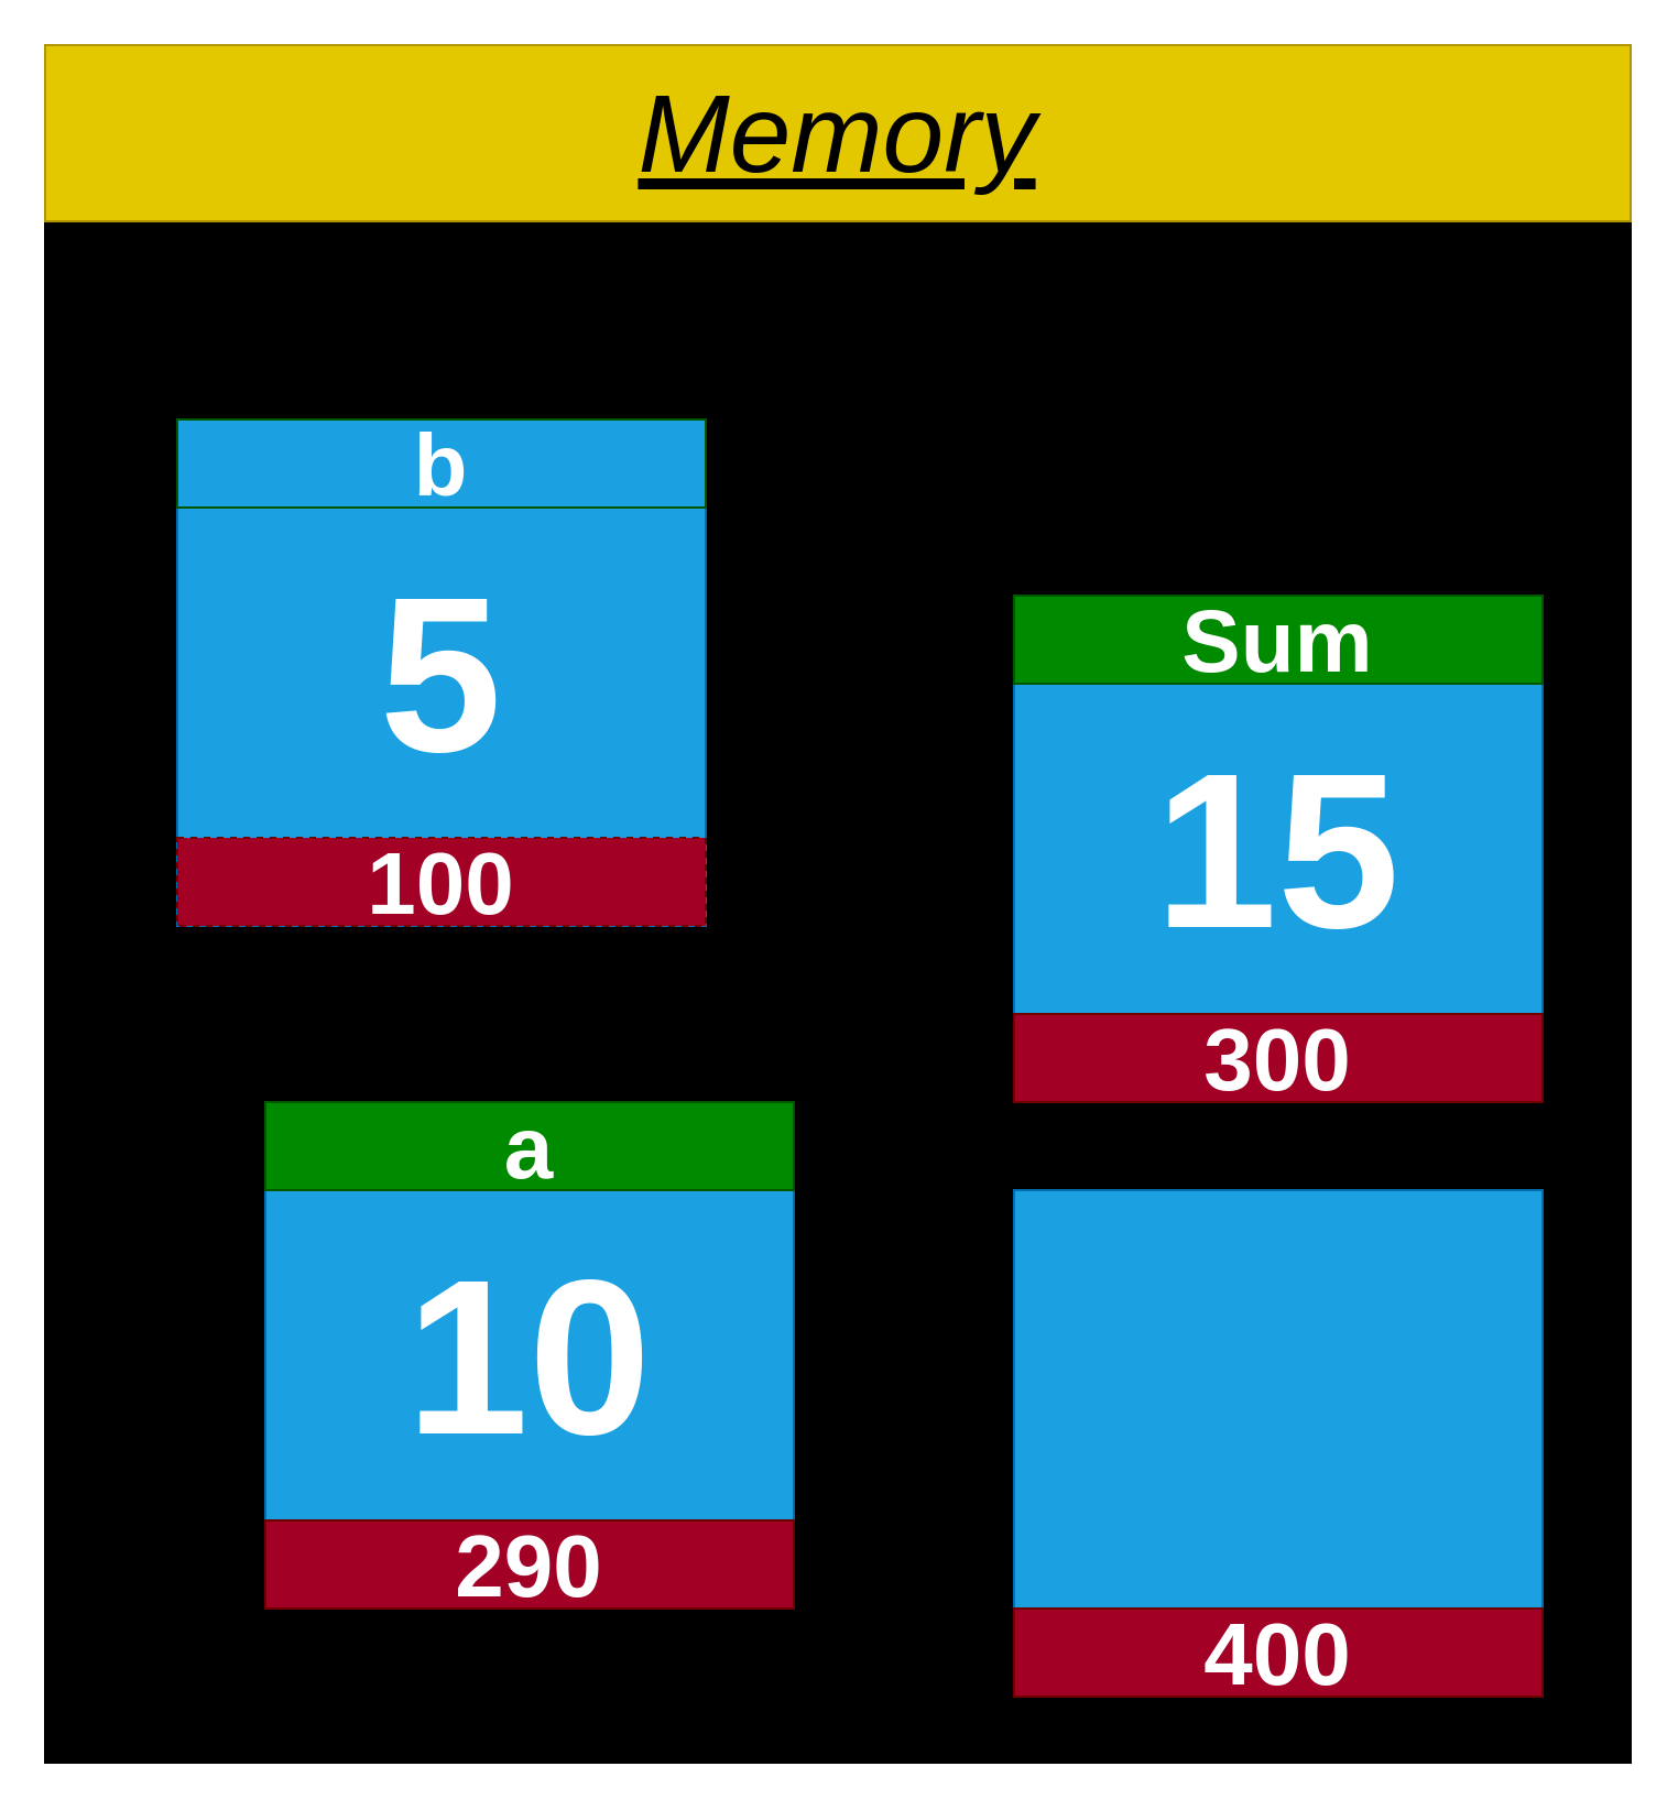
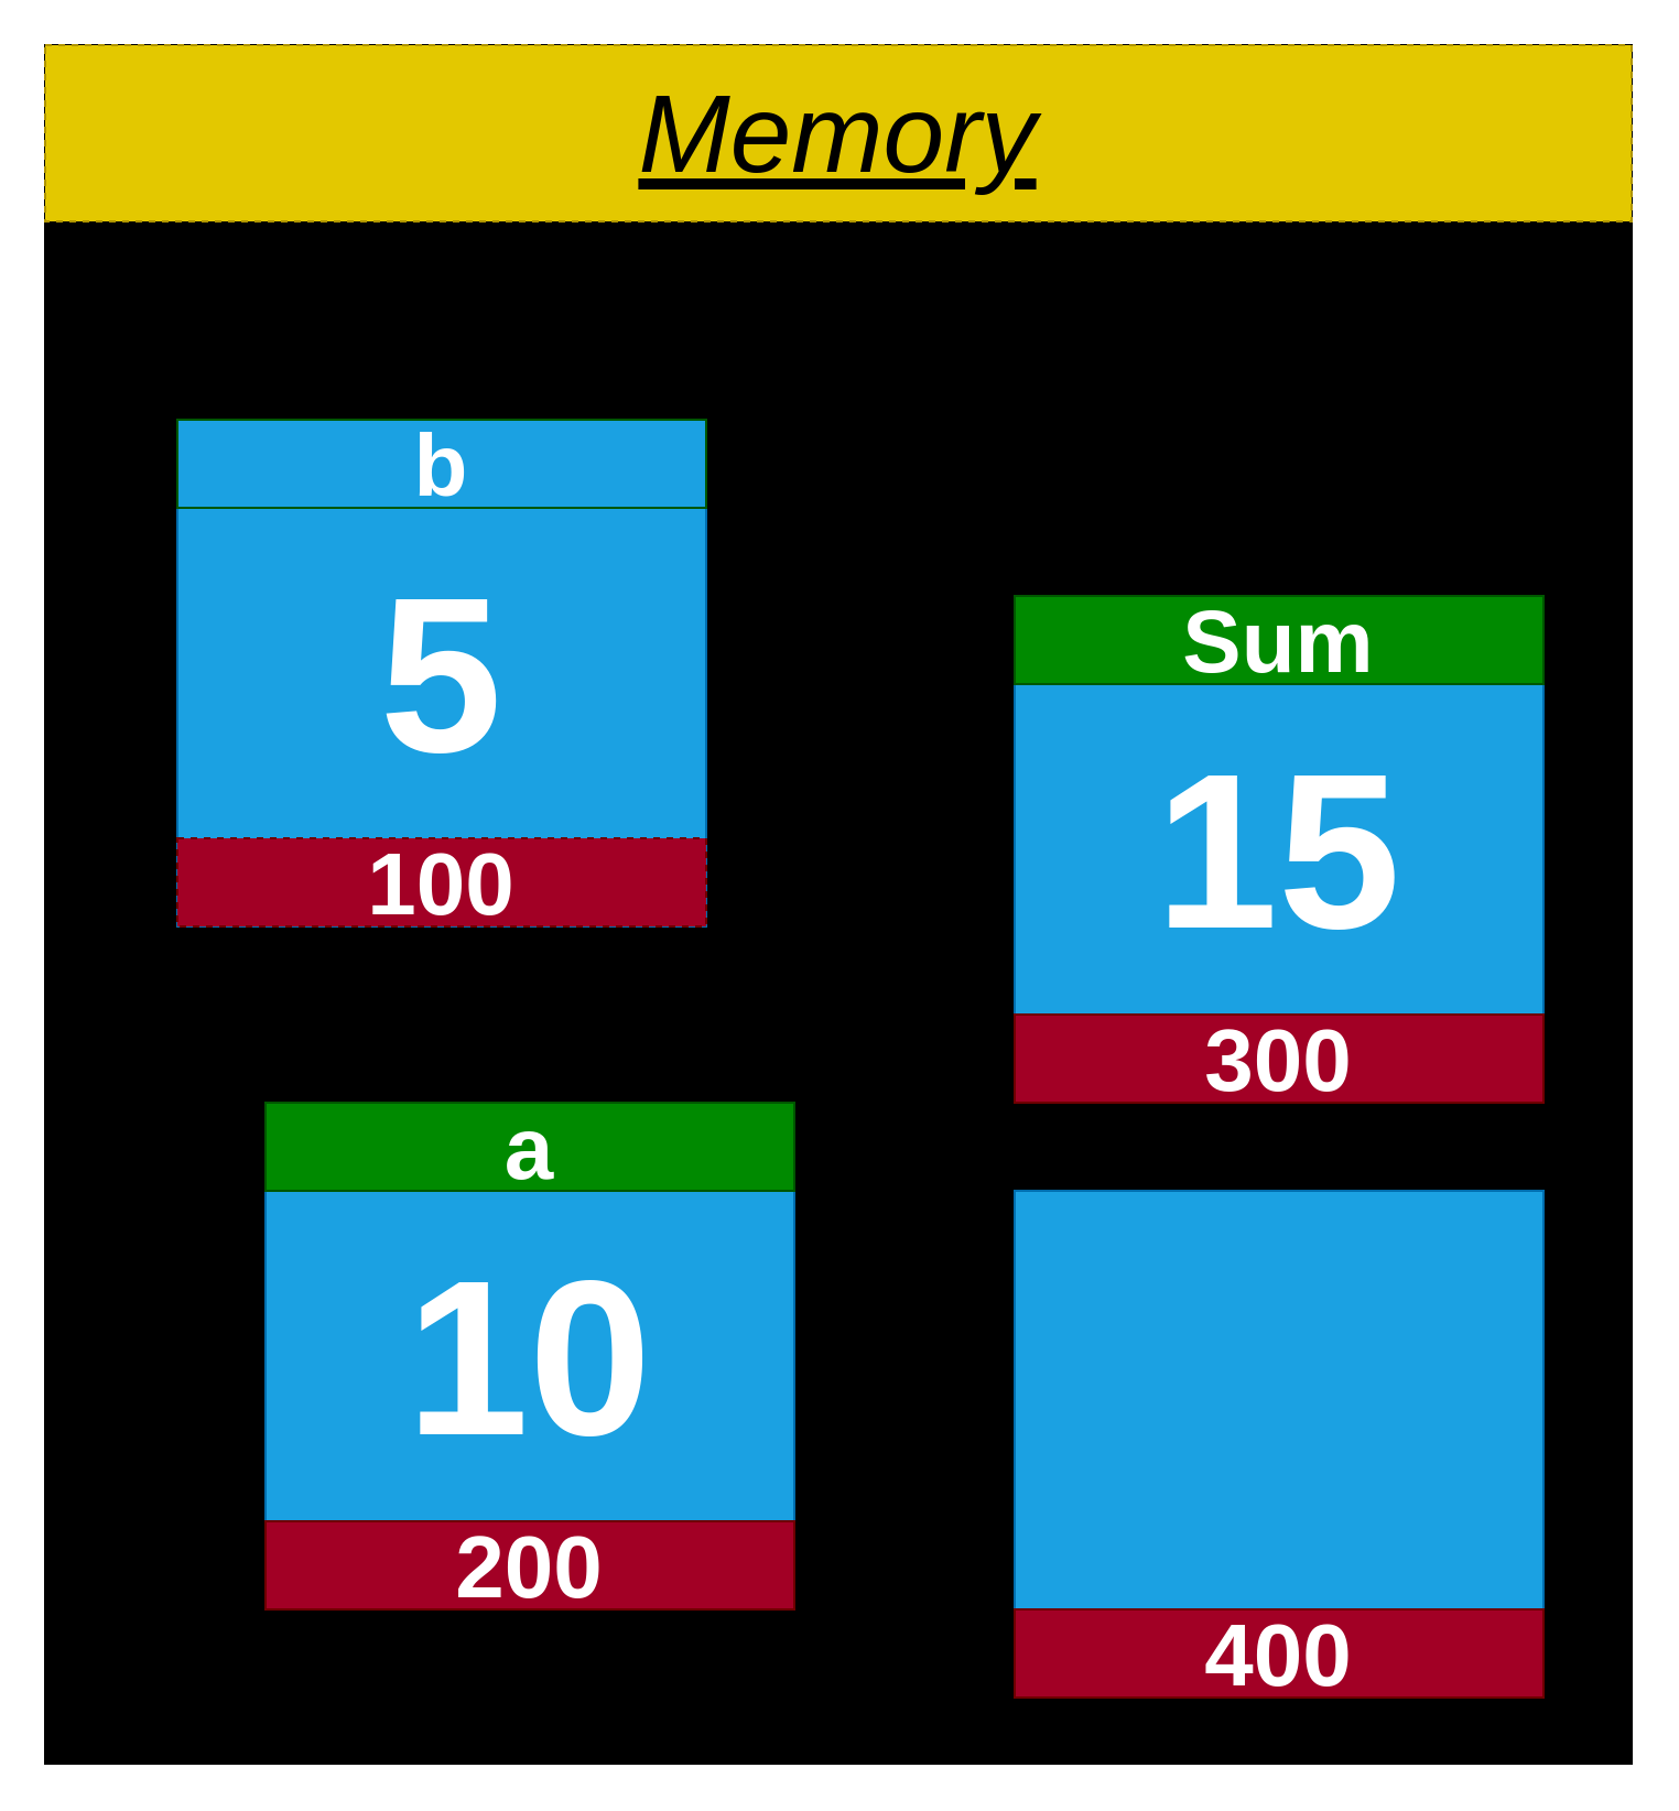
  <mxCell id="0" />
  <mxCell id="1" parent="0" />
  <mxCell id="2" value="" style="rounded=0;whiteSpace=wrap;html=1;fillColor=#000000;" parent="1" vertex="1"><mxGeometry x="20" width="720" height="780" as="geometry" y="20" /></mxCell>
- <mxCell id="3" value="&lt;u&gt;&lt;i&gt;Memory&lt;/i&gt;&lt;/u&gt;" style="rounded=0;whiteSpace=wrap;html=1;fontSize=50;fillColor=#e3c800;fontColor=#000000;strokeColor=#B09500;" parent="1" vertex="1"><mxGeometry x="20" width="720" height="80" as="geometry" y="20" /></mxCell>
+ <mxCell id="3" value="&lt;u&gt;&lt;i&gt;Memory&lt;/i&gt;&lt;/u&gt;" style="rounded=0;whiteSpace=wrap;html=1;fontSize=50;fillColor=#e3c800;fontColor=#000000;strokeColor=#B09500;dashed=1;" parent="1" vertex="1"><mxGeometry x="20" width="720" height="80" as="geometry" y="20" /></mxCell>
  <mxCell id="4" value="&lt;b&gt;&lt;font style=&quot;font-size: 100px;&quot;&gt;5&lt;/font&gt;&lt;/b&gt;" style="rounded=0;whiteSpace=wrap;html=1;fillColor=#1ba1e2;fontColor=#ffffff;strokeColor=#006EAF;" parent="1" vertex="1"><mxGeometry x="80" y="190" width="240" height="230" as="geometry" /></mxCell>
  <mxCell id="5" value="&lt;b&gt;&lt;font style=&quot;font-size: 40px;&quot;&gt;100&lt;/font&gt;&lt;/b&gt;" style="rounded=0;whiteSpace=wrap;html=1;fillColor=#a20025;fontColor=#ffffff;strokeColor=#6F0000;dashed=1;" parent="1" vertex="1"><mxGeometry x="80" y="380" width="240" height="40" as="geometry" /></mxCell>
  <mxCell id="6" value="&lt;font style=&quot;font-size: 40px;&quot;&gt;&lt;b&gt;b&lt;/b&gt;&lt;/font&gt;" style="rounded=0;whiteSpace=wrap;html=1;fillColor=#1ba1e2;fontColor=#ffffff;strokeColor=#005700;" parent="1" vertex="1"><mxGeometry x="80" y="190" width="240" height="40" as="geometry" /></mxCell>
  <mxCell id="7" value="&lt;b&gt;&lt;font style=&quot;font-size: 100px;&quot;&gt;10&lt;/font&gt;&lt;/b&gt;" style="rounded=0;whiteSpace=wrap;html=1;fillColor=#1ba1e2;fontColor=#ffffff;strokeColor=#006EAF;" parent="1" vertex="1"><mxGeometry x="120" y="500" width="240" height="230" as="geometry" /></mxCell>
- <mxCell id="8" value="&lt;b&gt;&lt;font style=&quot;font-size: 40px;&quot;&gt;290&lt;/font&gt;&lt;/b&gt;" style="rounded=0;whiteSpace=wrap;html=1;fillColor=#a20025;fontColor=#ffffff;strokeColor=#6F0000;" parent="1" vertex="1"><mxGeometry x="120" y="690" width="240" height="40" as="geometry" /></mxCell>
+ <mxCell id="8" value="&lt;b&gt;&lt;font style=&quot;font-size: 40px;&quot;&gt;200&lt;/font&gt;&lt;/b&gt;" style="rounded=0;whiteSpace=wrap;html=1;fillColor=#a20025;fontColor=#ffffff;strokeColor=#6F0000;" parent="1" vertex="1"><mxGeometry x="120" y="690" width="240" height="40" as="geometry" /></mxCell>
  <mxCell id="9" value="&lt;font style=&quot;font-size: 40px;&quot;&gt;&lt;b&gt;a&lt;/b&gt;&lt;/font&gt;" style="rounded=0;whiteSpace=wrap;html=1;fillColor=#008a00;fontColor=#ffffff;strokeColor=#005700;" parent="1" vertex="1"><mxGeometry x="120" y="500" width="240" height="40" as="geometry" /></mxCell>
  <mxCell id="10" value="&lt;b&gt;&lt;font style=&quot;font-size: 100px;&quot;&gt;15&lt;/font&gt;&lt;/b&gt;" style="rounded=0;whiteSpace=wrap;html=1;fillColor=#1ba1e2;fontColor=#ffffff;strokeColor=#006EAF;" parent="1" vertex="1"><mxGeometry x="460" y="270" width="240" height="230" as="geometry" /></mxCell>
  <mxCell id="11" value="&lt;b&gt;&lt;font style=&quot;font-size: 40px;&quot;&gt;300&lt;/font&gt;&lt;/b&gt;" style="rounded=0;whiteSpace=wrap;html=1;fillColor=#a20025;fontColor=#ffffff;strokeColor=#6F0000;" parent="1" vertex="1"><mxGeometry x="460" y="460" width="240" height="40" as="geometry" /></mxCell>
  <mxCell id="12" value="&lt;font style=&quot;font-size: 40px;&quot;&gt;&lt;b&gt;Sum&lt;/b&gt;&lt;/font&gt;" style="rounded=0;whiteSpace=wrap;html=1;fillColor=#008a00;fontColor=#ffffff;strokeColor=#005700;" parent="1" vertex="1"><mxGeometry x="460" y="270" width="240" height="40" as="geometry" /></mxCell>
  <mxCell id="13" value="" style="rounded=0;whiteSpace=wrap;html=1;fillColor=#1ba1e2;fontColor=#ffffff;strokeColor=#006EAF;" parent="1" vertex="1"><mxGeometry x="460" y="540" width="240" height="230" as="geometry" /></mxCell>
  <mxCell id="14" value="&lt;b&gt;&lt;font style=&quot;font-size: 40px;&quot;&gt;400&lt;/font&gt;&lt;/b&gt;" style="rounded=0;whiteSpace=wrap;html=1;fillColor=#a20025;fontColor=#ffffff;strokeColor=#6F0000;" parent="1" vertex="1"><mxGeometry x="460" y="730" width="240" height="40" as="geometry" /></mxCell>
